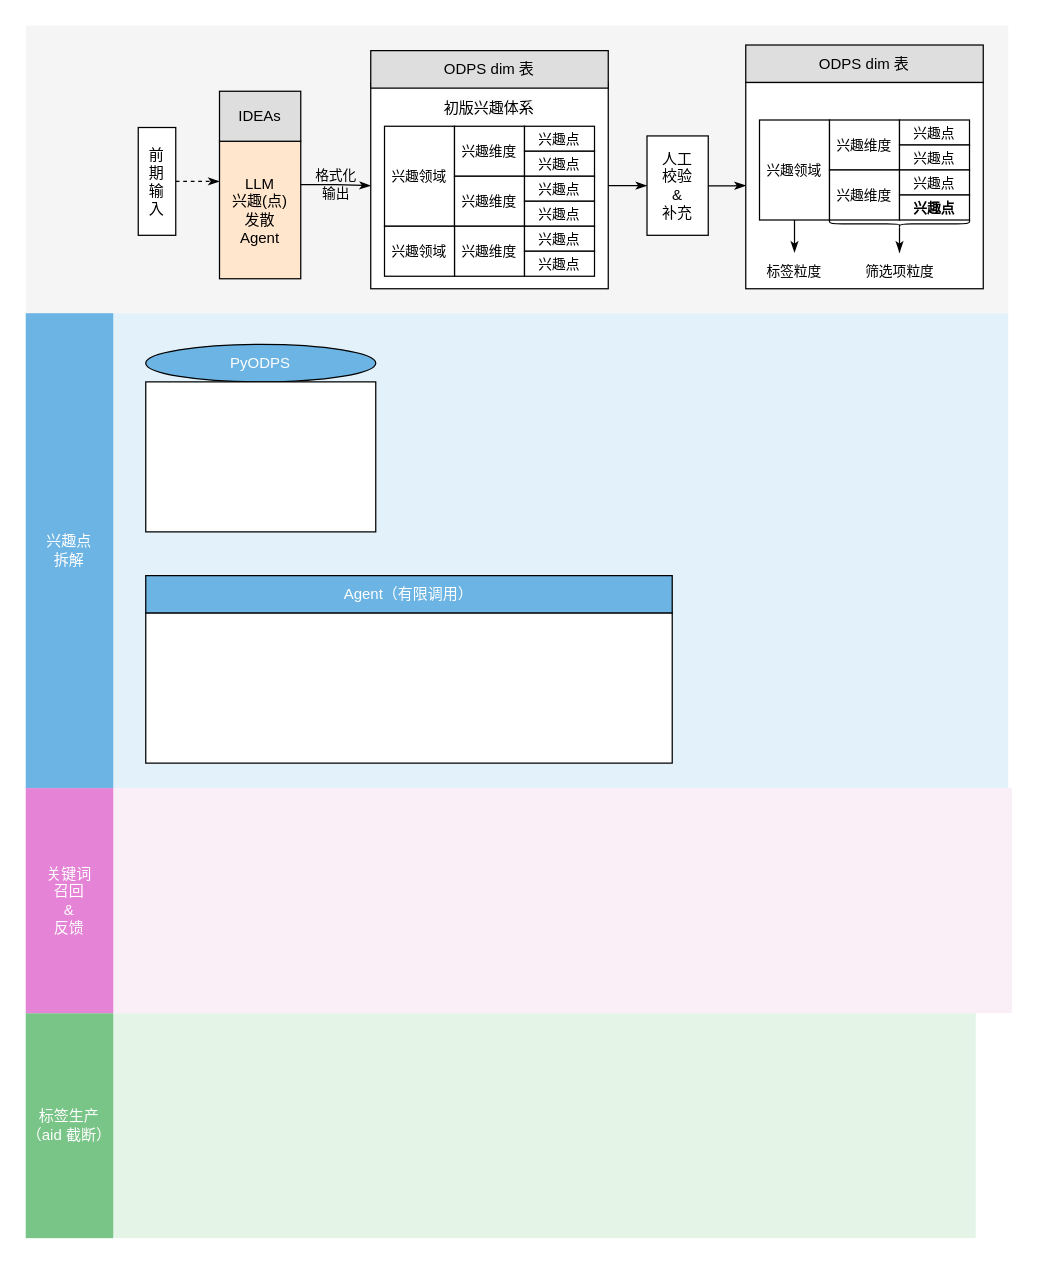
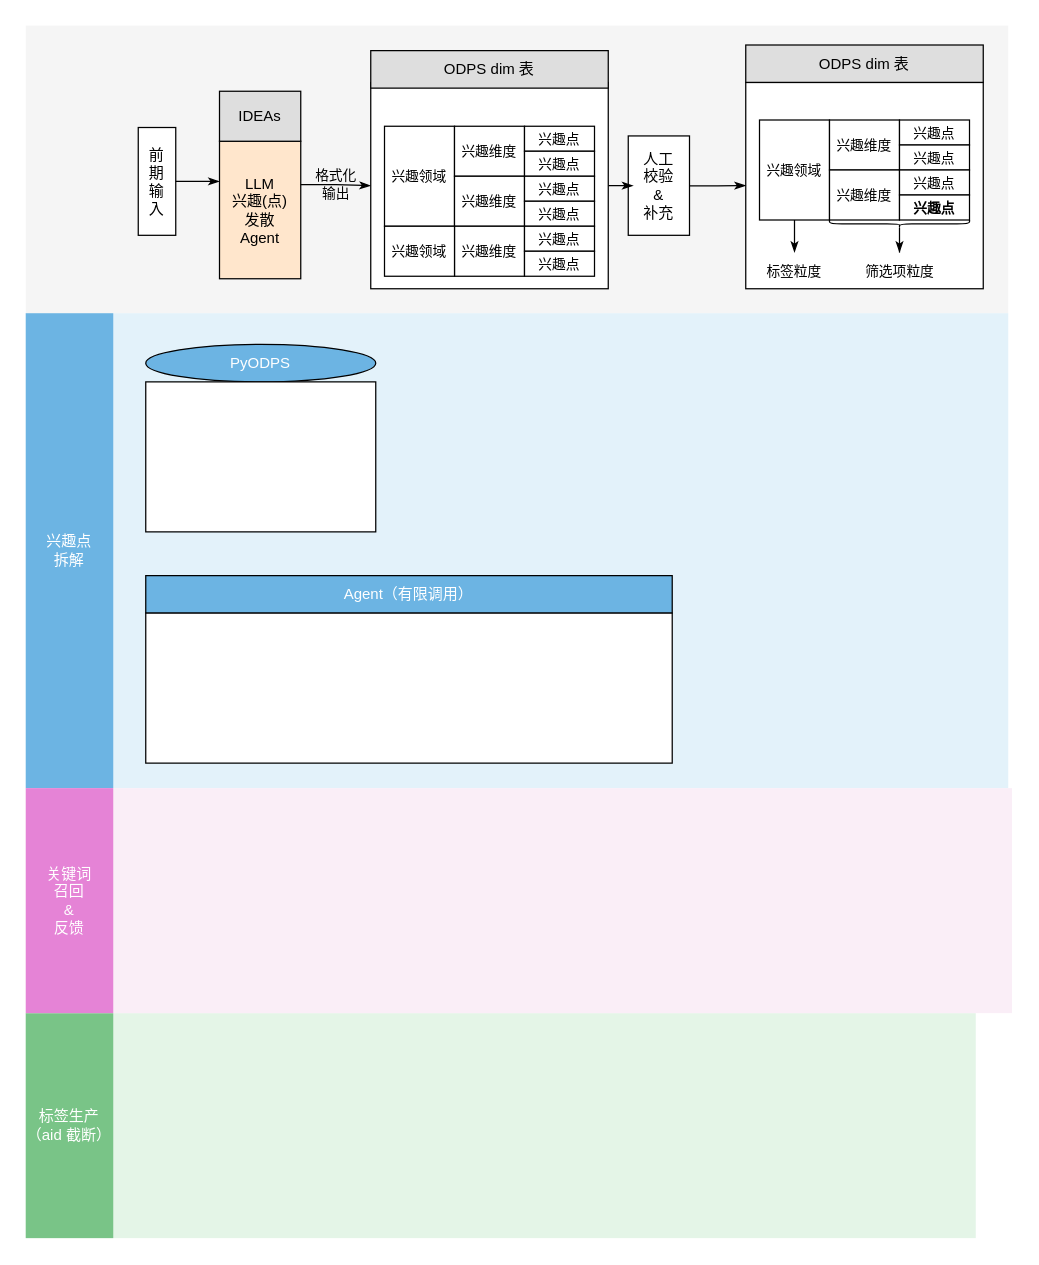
  <mxCell id="0" />
  <mxCell id="1" parent="0" />
  <mxCell id="2" value="" style="group" parent="1" vertex="1" connectable="0"><mxGeometry x="20" y="250" width="786" height="380" as="geometry" /></mxCell>
  <mxCell id="3" value="" style="rounded=0;whiteSpace=wrap;html=1;fillColor=#E3F2FA;strokeColor=none;fillStyle=auto;" parent="2" vertex="1"><mxGeometry width="786" height="380" as="geometry" /></mxCell>
  <mxCell id="4" value="兴趣点&lt;div&gt;拆解&lt;/div&gt;" style="rounded=0;whiteSpace=wrap;html=1;strokeColor=none;fillColor=#6CB4E3;fontColor=#FFFFFF;" parent="2" vertex="1"><mxGeometry width="70" height="380" as="geometry" /></mxCell>
  <mxCell id="5" value="Agent（有限调用）" style="rounded=0;whiteSpace=wrap;html=1;strokeColor=default;fillColor=#6CB4E3;fontColor=#FFFFFF;" parent="2" vertex="1"><mxGeometry x="96" y="210" width="421.18" height="30" as="geometry" /></mxCell>
  <mxCell id="6" value="" style="rounded=0;whiteSpace=wrap;html=1;" parent="2" vertex="1"><mxGeometry x="96" y="240" width="421.18" height="120" as="geometry" /></mxCell>
  <mxCell id="7" value="PyODPS" style="ellipse;whiteSpace=wrap;html=1;strokeColor=default;fillColor=#6CB4E3;fontColor=#FFFFFF;" parent="2" vertex="1"><mxGeometry x="96" y="25" width="184" height="30" as="geometry" /></mxCell>
  <mxCell id="8" value="" style="rounded=0;whiteSpace=wrap;html=1;" parent="2" vertex="1"><mxGeometry x="96" y="55" width="184" height="120" as="geometry" /></mxCell>
  <mxCell id="9" value="" style="group" parent="1" vertex="1" connectable="0"><mxGeometry x="20" y="20" width="786" height="230" as="geometry" /></mxCell>
  <mxCell id="10" value="" style="rounded=0;whiteSpace=wrap;html=1;fillColor=#f5f5f5;fontColor=#333333;strokeColor=none;" parent="9" vertex="1"><mxGeometry width="786" height="230.0" as="geometry" /></mxCell>
  <mxCell id="11" value="ODPS dim 表" style="rounded=0;whiteSpace=wrap;html=1;strokeColor=default;fillColor=#DEDEDE;fontColor=#000000;" parent="9" vertex="1"><mxGeometry x="576" y="15.5" width="190" height="30" as="geometry" /></mxCell>
  <mxCell id="12" value="" style="rounded=0;whiteSpace=wrap;html=1;" parent="9" vertex="1"><mxGeometry x="576" y="45.5" width="190" height="165" as="geometry" /></mxCell>
  <mxCell id="13" value="" style="edgeStyle=orthogonalEdgeStyle;shape=connector;rounded=0;orthogonalLoop=1;jettySize=auto;html=1;strokeColor=default;align=center;verticalAlign=middle;fontFamily=Helvetica;fontSize=11;fontColor=default;labelBackgroundColor=default;endArrow=classicThin;endFill=1;" parent="9" source="14" target="21" edge="1"><mxGeometry relative="1" as="geometry"><mxPoint x="615" y="185.5" as="targetPoint" /></mxGeometry></mxCell>
  <mxCell id="14" value="兴趣领域" style="rounded=0;whiteSpace=wrap;html=1;fontFamily=Helvetica;fontSize=11;fontColor=default;labelBackgroundColor=default;" parent="9" vertex="1"><mxGeometry x="587" y="75.5" width="56" height="80" as="geometry" /></mxCell>
  <mxCell id="15" value="兴趣维度" style="rounded=0;whiteSpace=wrap;html=1;fontFamily=Helvetica;fontSize=11;fontColor=default;labelBackgroundColor=default;" parent="9" vertex="1"><mxGeometry x="643" y="75.5" width="56" height="40" as="geometry" /></mxCell>
  <mxCell id="16" value="兴趣点" style="rounded=0;whiteSpace=wrap;html=1;fontFamily=Helvetica;fontSize=11;fontColor=default;labelBackgroundColor=default;" parent="9" vertex="1"><mxGeometry x="699" y="75.5" width="56" height="20" as="geometry" /></mxCell>
  <mxCell id="17" value="兴趣维度" style="rounded=0;whiteSpace=wrap;html=1;fontFamily=Helvetica;fontSize=11;fontColor=default;labelBackgroundColor=default;" parent="9" vertex="1"><mxGeometry x="643" y="115.5" width="56" height="40" as="geometry" /></mxCell>
  <mxCell id="18" value="兴趣点" style="rounded=0;whiteSpace=wrap;html=1;fontFamily=Helvetica;fontSize=11;fontColor=default;labelBackgroundColor=default;" parent="9" vertex="1"><mxGeometry x="699" y="95.5" width="56" height="20" as="geometry" /></mxCell>
  <mxCell id="19" value="兴趣点" style="rounded=0;whiteSpace=wrap;html=1;fontFamily=Helvetica;fontSize=11;fontColor=default;labelBackgroundColor=default;" parent="9" vertex="1"><mxGeometry x="699" y="115.5" width="56" height="20" as="geometry" /></mxCell>
  <mxCell id="20" value="兴趣点" style="rounded=0;whiteSpace=wrap;html=1;fontFamily=Helvetica;fontSize=11;fontColor=default;labelBackgroundColor=default;fontStyle=1" parent="9" vertex="1"><mxGeometry x="699" y="135.5" width="56" height="20" as="geometry" /></mxCell>
  <mxCell id="21" value="标签粒度" style="text;html=1;align=center;verticalAlign=middle;whiteSpace=wrap;rounded=0;fontFamily=Helvetica;fontSize=11;fontColor=default;labelBackgroundColor=none;fillColor=none;" parent="9" vertex="1"><mxGeometry x="585" y="181.5" width="60" height="30" as="geometry" /></mxCell>
  <mxCell id="22" value="" style="edgeStyle=orthogonalEdgeStyle;shape=connector;rounded=0;orthogonalLoop=1;jettySize=auto;html=1;strokeColor=default;align=center;verticalAlign=middle;fontFamily=Helvetica;fontSize=11;fontColor=default;labelBackgroundColor=default;endArrow=classicThin;endFill=1;entryX=0.5;entryY=0;entryDx=0;entryDy=0;" parent="9" source="23" target="24" edge="1"><mxGeometry relative="1" as="geometry" /></mxCell>
  <mxCell id="23" value="" style="shape=curlyBracket;whiteSpace=wrap;html=1;rounded=1;flipH=1;labelPosition=right;verticalLabelPosition=middle;align=left;verticalAlign=middle;fontFamily=Helvetica;fontSize=11;fontColor=default;labelBackgroundColor=default;rotation=90;" parent="9" vertex="1"><mxGeometry x="696" y="102.5" width="6" height="112" as="geometry" /></mxCell>
  <mxCell id="24" value="筛选项&lt;span style=&quot;background-color: initial;&quot;&gt;粒度&lt;/span&gt;" style="text;html=1;align=center;verticalAlign=middle;whiteSpace=wrap;rounded=0;fontFamily=Helvetica;fontSize=11;fontColor=default;labelBackgroundColor=none;fillColor=none;" parent="9" vertex="1"><mxGeometry x="667.5" y="181.5" width="63" height="30" as="geometry" /></mxCell>
- <mxCell id="25" value="人&lt;span style=&quot;background-color: initial;&quot;&gt;工&lt;/span&gt;&lt;div&gt;&lt;span style=&quot;background-color: initial;&quot;&gt;校&lt;/span&gt;&lt;span style=&quot;background-color: initial;&quot;&gt;验&lt;/span&gt;&lt;div&gt;&amp;amp;&lt;/div&gt;&lt;div&gt;补&lt;span style=&quot;background-color: initial;&quot;&gt;充&lt;/span&gt;&lt;/div&gt;&lt;/div&gt;" style="rounded=0;whiteSpace=wrap;html=1;" parent="9" vertex="1"><mxGeometry x="497" y="88.25" width="49" height="79.5" as="geometry" /></mxCell>
+ <mxCell id="25" value="人&lt;span style=&quot;background-color: initial;&quot;&gt;工&lt;/span&gt;&lt;div&gt;&lt;span style=&quot;background-color: initial;&quot;&gt;校&lt;/span&gt;&lt;span style=&quot;background-color: initial;&quot;&gt;验&lt;/span&gt;&lt;div&gt;&amp;amp;&lt;/div&gt;&lt;div&gt;补&lt;span style=&quot;background-color: initial;&quot;&gt;充&lt;/span&gt;&lt;/div&gt;&lt;/div&gt;" style="rounded=0;whiteSpace=wrap;html=1;" parent="9" vertex="1"><mxGeometry x="482" y="88.25" width="49" height="79.5" as="geometry" /></mxCell>
  <mxCell id="26" style="edgeStyle=orthogonalEdgeStyle;shape=connector;rounded=0;orthogonalLoop=1;jettySize=auto;html=1;entryX=0;entryY=0.5;entryDx=0;entryDy=0;strokeColor=default;align=center;verticalAlign=middle;fontFamily=Helvetica;fontSize=11;fontColor=default;labelBackgroundColor=default;endArrow=classicThin;endFill=1;" parent="9" source="25" target="12" edge="1"><mxGeometry relative="1" as="geometry" /></mxCell>
  <mxCell id="27" value="前&lt;div&gt;期&lt;/div&gt;&lt;div&gt;输&lt;/div&gt;&lt;div&gt;入&lt;/div&gt;" style="rounded=0;whiteSpace=wrap;html=1;" parent="9" vertex="1"><mxGeometry x="90" y="81.5" width="30" height="86.25" as="geometry" /></mxCell>
- <mxCell id="28" value="" style="edgeStyle=orthogonalEdgeStyle;rounded=0;orthogonalLoop=1;jettySize=auto;html=1;endArrow=classicThin;endFill=1;dashed=1;" parent="1" source="27" target="49" edge="1"><mxGeometry relative="1" as="geometry"><Array as="points"><mxPoint x="176" y="147" /><mxPoint x="176" y="147" /></Array></mxGeometry></mxCell>
+ <mxCell id="28" value="" style="edgeStyle=orthogonalEdgeStyle;rounded=0;orthogonalLoop=1;jettySize=auto;html=1;endArrow=classicThin;endFill=1;" parent="1" source="27" target="49" edge="1"><mxGeometry relative="1" as="geometry"><Array as="points"><mxPoint x="176" y="147" /><mxPoint x="176" y="147" /></Array></mxGeometry></mxCell>
  <mxCell id="29" value="格式化&lt;div&gt;输出&lt;/div&gt;" style="edgeStyle=orthogonalEdgeStyle;shape=connector;rounded=0;orthogonalLoop=1;jettySize=auto;html=1;entryX=0;entryY=0.5;entryDx=0;entryDy=0;strokeColor=default;align=center;verticalAlign=middle;fontFamily=Helvetica;fontSize=11;fontColor=default;labelBackgroundColor=none;endArrow=classicThin;endFill=1;exitX=0.988;exitY=0.315;exitDx=0;exitDy=0;exitPerimeter=0;" parent="1" source="49" target="31" edge="1"><mxGeometry relative="1" as="geometry" /></mxCell>
  <mxCell id="30" style="edgeStyle=orthogonalEdgeStyle;shape=connector;rounded=0;orthogonalLoop=1;jettySize=auto;html=1;strokeColor=default;align=center;verticalAlign=middle;fontFamily=Helvetica;fontSize=11;fontColor=default;labelBackgroundColor=default;endArrow=classicThin;endFill=1;" parent="1" source="31" target="25" edge="1"><mxGeometry relative="1" as="geometry" /></mxCell>
  <mxCell id="31" value="" style="rounded=0;whiteSpace=wrap;html=1;" parent="1" vertex="1"><mxGeometry x="296" y="65.5" width="190" height="165" as="geometry" /></mxCell>
- <mxCell id="32" value="&lt;span style=&quot;font-size: 12px; background-color: rgb(251, 251, 251);&quot;&gt;初版兴趣体系&lt;/span&gt;" style="text;html=1;align=center;verticalAlign=middle;whiteSpace=wrap;rounded=0;fontFamily=Helvetica;fontSize=11;fontColor=default;labelBackgroundColor=default;" parent="1" vertex="1"><mxGeometry x="302.12" y="70.5" width="177.75" height="30" as="geometry" /></mxCell>
  <mxCell id="33" value="兴趣领域" style="rounded=0;whiteSpace=wrap;html=1;fontFamily=Helvetica;fontSize=11;fontColor=default;labelBackgroundColor=default;" parent="1" vertex="1"><mxGeometry x="307" y="100.5" width="56" height="80" as="geometry" /></mxCell>
  <mxCell id="34" value="兴趣维度" style="rounded=0;whiteSpace=wrap;html=1;fontFamily=Helvetica;fontSize=11;fontColor=default;labelBackgroundColor=default;" parent="1" vertex="1"><mxGeometry x="363" y="100.5" width="56" height="40" as="geometry" /></mxCell>
  <mxCell id="35" value="兴趣点" style="rounded=0;whiteSpace=wrap;html=1;fontFamily=Helvetica;fontSize=11;fontColor=default;labelBackgroundColor=default;" parent="1" vertex="1"><mxGeometry x="419" y="100.5" width="56" height="20" as="geometry" /></mxCell>
  <mxCell id="36" value="兴趣维度" style="rounded=0;whiteSpace=wrap;html=1;fontFamily=Helvetica;fontSize=11;fontColor=default;labelBackgroundColor=default;" parent="1" vertex="1"><mxGeometry x="363" y="140.5" width="56" height="40" as="geometry" /></mxCell>
  <mxCell id="37" value="兴趣点" style="rounded=0;whiteSpace=wrap;html=1;fontFamily=Helvetica;fontSize=11;fontColor=default;labelBackgroundColor=default;" parent="1" vertex="1"><mxGeometry x="419" y="120.5" width="56" height="20" as="geometry" /></mxCell>
  <mxCell id="38" value="兴趣点" style="rounded=0;whiteSpace=wrap;html=1;fontFamily=Helvetica;fontSize=11;fontColor=default;labelBackgroundColor=default;" parent="1" vertex="1"><mxGeometry x="419" y="140.5" width="56" height="20" as="geometry" /></mxCell>
  <mxCell id="39" value="兴趣点" style="rounded=0;whiteSpace=wrap;html=1;fontFamily=Helvetica;fontSize=11;fontColor=default;labelBackgroundColor=default;" parent="1" vertex="1"><mxGeometry x="419" y="160.5" width="56" height="20" as="geometry" /></mxCell>
  <mxCell id="40" value="" style="rounded=0;whiteSpace=wrap;html=1;fillColor=#E4F5E7;strokeColor=none;" parent="1" vertex="1"><mxGeometry x="20" y="810" width="760" height="180" as="geometry" /></mxCell>
  <mxCell id="41" value="标签生产&lt;div&gt;（aid 截断）&lt;/div&gt;" style="rounded=0;whiteSpace=wrap;html=1;strokeColor=none;fillColor=#79C487;fontColor=#FFFFFF;" parent="1" vertex="1"><mxGeometry x="20" y="810" width="70" height="180" as="geometry" /></mxCell>
  <mxCell id="42" value="" style="rounded=0;whiteSpace=wrap;html=1;fillColor=#FAEEF7;strokeColor=none;" parent="1" vertex="1"><mxGeometry x="20" y="630" width="789" height="180" as="geometry" /></mxCell>
  <mxCell id="43" value="关键词&lt;div&gt;召回&lt;div&gt;&amp;amp;&lt;/div&gt;&lt;div&gt;反馈&lt;/div&gt;&lt;/div&gt;" style="rounded=0;whiteSpace=wrap;html=1;strokeColor=none;fillColor=#E583D6;fontColor=#FFFFFF;" parent="1" vertex="1"><mxGeometry x="20" y="630" width="70" height="180" as="geometry" /></mxCell>
  <mxCell id="44" value="兴趣维度" style="rounded=0;whiteSpace=wrap;html=1;fontFamily=Helvetica;fontSize=11;fontColor=default;labelBackgroundColor=default;" parent="1" vertex="1"><mxGeometry x="363" y="180.5" width="56" height="40" as="geometry" /></mxCell>
  <mxCell id="45" value="兴趣领域" style="rounded=0;whiteSpace=wrap;html=1;fontFamily=Helvetica;fontSize=11;fontColor=default;labelBackgroundColor=default;" parent="1" vertex="1"><mxGeometry x="307" y="180.5" width="56" height="40" as="geometry" /></mxCell>
  <mxCell id="46" value="兴趣点" style="rounded=0;whiteSpace=wrap;html=1;fontFamily=Helvetica;fontSize=11;fontColor=default;labelBackgroundColor=default;" parent="1" vertex="1"><mxGeometry x="419" y="180.5" width="56" height="20" as="geometry" /></mxCell>
  <mxCell id="47" value="兴趣点" style="rounded=0;whiteSpace=wrap;html=1;fontFamily=Helvetica;fontSize=11;fontColor=default;labelBackgroundColor=default;" parent="1" vertex="1"><mxGeometry x="419" y="200.5" width="56" height="20" as="geometry" /></mxCell>
  <mxCell id="48" value="" style="group" parent="1" vertex="1" connectable="0"><mxGeometry x="175" y="72.5" width="65" height="150" as="geometry" /></mxCell>
  <mxCell id="49" value="LLM&lt;div&gt;兴趣(点)&lt;div&gt;发散&lt;/div&gt;&lt;/div&gt;&lt;div&gt;Agent&lt;/div&gt;" style="rounded=0;whiteSpace=wrap;html=1;fillColor=#ffe6cc;" parent="48" vertex="1"><mxGeometry y="40" width="65" height="110" as="geometry" /></mxCell>
  <mxCell id="50" value="IDEAs" style="rounded=0;whiteSpace=wrap;html=1;strokeColor=default;fillColor=#DEDEDE;fontColor=#000000;" parent="48" vertex="1"><mxGeometry width="65" height="40" as="geometry" /></mxCell>
  <mxCell id="51" value="ODPS dim 表" style="rounded=0;whiteSpace=wrap;html=1;strokeColor=default;fillColor=#DEDEDE;fontColor=#000000;" parent="1" vertex="1"><mxGeometry x="296" y="40" width="190" height="30" as="geometry" /></mxCell>
